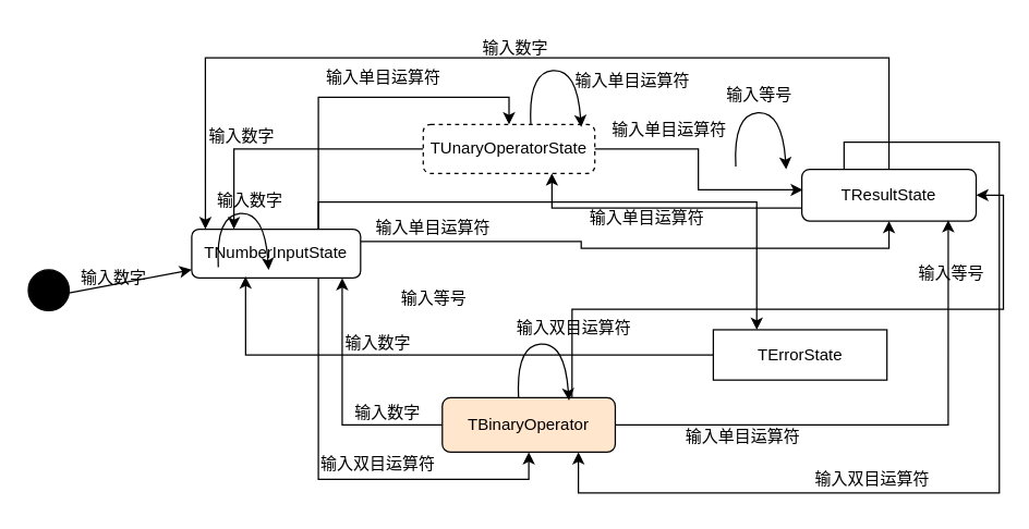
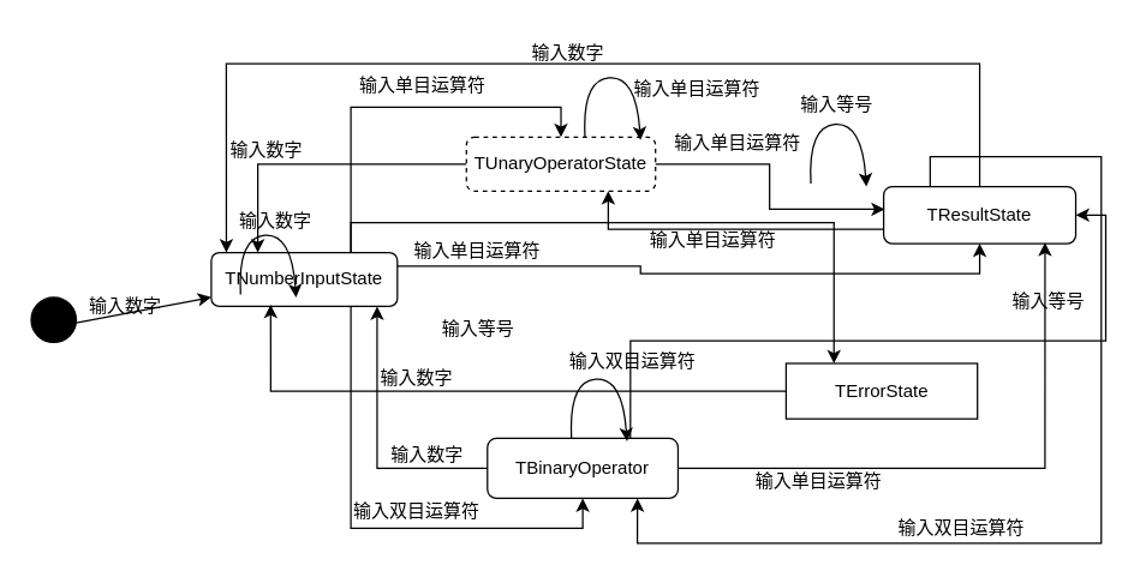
  <mxCell id="0" />
  <mxCell id="1" parent="0" />
  <mxCell id="2" value="" style="group" vertex="1" connectable="0" parent="1"><mxGeometry x="20" y="20" width="713" height="347" as="geometry" /></mxCell>
  <mxCell id="3" value="TErrorState" style="whiteSpace=wrap;html=1;movable=1;resizable=1;rotatable=1;deletable=1;editable=1;locked=0;connectable=1;rounded=0;" vertex="1" parent="2"><mxGeometry x="503" y="222" width="127.5" height="37" as="geometry" /></mxCell>
  <mxCell id="4" style="edgeStyle=orthogonalEdgeStyle;rounded=0;orthogonalLoop=1;jettySize=auto;html=1;exitX=0.75;exitY=0;exitDx=0;exitDy=0;entryX=0.25;entryY=0;entryDx=0;entryDy=0;movable=1;resizable=1;rotatable=1;deletable=1;editable=1;locked=0;connectable=1;" edge="1" parent="2" source="5" target="3"><mxGeometry relative="1" as="geometry" /></mxCell>
  <mxCell id="5" value="TNumberInputState" style="rounded=1;whiteSpace=wrap;html=1;movable=1;resizable=1;rotatable=1;deletable=1;editable=1;locked=0;connectable=1;" vertex="1" parent="2"><mxGeometry x="120" y="148" width="124" height="36" as="geometry" /></mxCell>
  <mxCell id="6" style="edgeStyle=orthogonalEdgeStyle;rounded=0;orthogonalLoop=1;jettySize=auto;html=1;exitX=0;exitY=0.5;exitDx=0;exitDy=0;entryX=0.319;entryY=0.968;entryDx=0;entryDy=0;entryPerimeter=0;movable=1;resizable=1;rotatable=1;deletable=1;editable=1;locked=0;connectable=1;" edge="1" parent="2" source="3" target="5"><mxGeometry relative="1" as="geometry" /></mxCell>
  <mxCell id="7" value="" style="ellipse;fillColor=strokeColor;html=1;movable=1;resizable=1;rotatable=1;deletable=1;editable=1;locked=0;connectable=1;" vertex="1" parent="2"><mxGeometry y="178" width="30" height="30" as="geometry" /></mxCell>
  <mxCell id="8" style="edgeStyle=orthogonalEdgeStyle;rounded=0;orthogonalLoop=1;jettySize=auto;html=1;exitX=0;exitY=0.5;exitDx=0;exitDy=0;entryX=0.25;entryY=0;entryDx=0;entryDy=0;movable=1;resizable=1;rotatable=1;deletable=1;editable=1;locked=0;connectable=1;" edge="1" parent="2" source="9" target="5"><mxGeometry relative="1" as="geometry" /></mxCell>
  <mxCell id="9" value="TUnaryOperatorState" style="rounded=1;whiteSpace=wrap;html=1;movable=1;resizable=1;rotatable=1;deletable=1;editable=1;locked=0;connectable=1;dashed=1;" vertex="1" parent="2"><mxGeometry x="290" y="71" width="126" height="36" as="geometry" /></mxCell>
  <mxCell id="10" style="edgeStyle=orthogonalEdgeStyle;rounded=0;orthogonalLoop=1;jettySize=auto;html=1;exitX=0.75;exitY=0;exitDx=0;exitDy=0;entryX=0.5;entryY=0;entryDx=0;entryDy=0;movable=1;resizable=1;rotatable=1;deletable=1;editable=1;locked=0;connectable=1;" edge="1" parent="2" source="5" target="9"><mxGeometry relative="1" as="geometry" /></mxCell>
  <mxCell id="11" style="edgeStyle=orthogonalEdgeStyle;rounded=0;orthogonalLoop=1;jettySize=auto;html=1;exitX=0;exitY=0.5;exitDx=0;exitDy=0;entryX=0.891;entryY=1;entryDx=0;entryDy=0;entryPerimeter=0;movable=1;resizable=1;rotatable=1;deletable=1;editable=1;locked=0;connectable=1;" edge="1" parent="2" source="12" target="5"><mxGeometry relative="1" as="geometry" /></mxCell>
- <mxCell id="12" value="TBinaryOperator" style="rounded=1;whiteSpace=wrap;html=1;movable=1;resizable=1;rotatable=1;deletable=1;editable=1;locked=0;connectable=1;fillColor=#ffe6cc;" vertex="1" parent="2"><mxGeometry x="304" y="272" width="127" height="40" as="geometry" /></mxCell>
+ <mxCell id="12" value="TBinaryOperator" style="rounded=1;whiteSpace=wrap;html=1;movable=1;resizable=1;rotatable=1;deletable=1;editable=1;locked=0;connectable=1;" vertex="1" parent="2"><mxGeometry x="304" y="272" width="127" height="40" as="geometry" /></mxCell>
  <mxCell id="13" style="edgeStyle=orthogonalEdgeStyle;rounded=0;orthogonalLoop=1;jettySize=auto;html=1;exitX=0.75;exitY=1;exitDx=0;exitDy=0;entryX=0.5;entryY=1;entryDx=0;entryDy=0;movable=1;resizable=1;rotatable=1;deletable=1;editable=1;locked=0;connectable=1;" edge="1" parent="2" source="5" target="12"><mxGeometry relative="1" as="geometry" /></mxCell>
  <mxCell id="14" style="edgeStyle=orthogonalEdgeStyle;rounded=0;orthogonalLoop=1;jettySize=auto;html=1;exitX=0.5;exitY=0;exitDx=0;exitDy=0;entryX=0.081;entryY=0;entryDx=0;entryDy=0;entryPerimeter=0;movable=1;resizable=1;rotatable=1;deletable=1;editable=1;locked=0;connectable=1;" edge="1" parent="2" source="17" target="5"><mxGeometry relative="1" as="geometry"><mxPoint x="105" y="-61" as="targetPoint" /><Array as="points"><mxPoint x="567" y="22" /><mxPoint x="105" y="22" /></Array></mxGeometry></mxCell>
  <mxCell id="15" style="edgeStyle=orthogonalEdgeStyle;rounded=0;orthogonalLoop=1;jettySize=auto;html=1;exitX=0;exitY=0.75;exitDx=0;exitDy=0;entryX=0.75;entryY=1;entryDx=0;entryDy=0;movable=1;resizable=1;rotatable=1;deletable=1;editable=1;locked=0;connectable=1;" edge="1" parent="2" source="17" target="9"><mxGeometry relative="1" as="geometry" /></mxCell>
  <mxCell id="16" style="edgeStyle=orthogonalEdgeStyle;rounded=0;orthogonalLoop=1;jettySize=auto;html=1;exitX=0.75;exitY=0;exitDx=0;exitDy=0;entryX=0.787;entryY=1;entryDx=0;entryDy=0;entryPerimeter=0;movable=1;resizable=1;rotatable=1;deletable=1;editable=1;locked=0;connectable=1;" edge="1" parent="2" source="17" target="12"><mxGeometry relative="1" as="geometry"><mxPoint x="728" y="355" as="targetPoint" /><Array as="points"><mxPoint x="599" y="84" /><mxPoint x="713" y="84" /><mxPoint x="713" y="342" /><mxPoint x="404" y="342" /></Array></mxGeometry></mxCell>
  <mxCell id="17" value="TResultState" style="rounded=1;whiteSpace=wrap;html=1;movable=1;resizable=1;rotatable=1;deletable=1;editable=1;locked=0;connectable=1;" vertex="1" parent="2"><mxGeometry x="568" y="104" width="128" height="38" as="geometry" /></mxCell>
  <mxCell id="18" style="edgeStyle=orthogonalEdgeStyle;rounded=0;orthogonalLoop=1;jettySize=auto;html=1;exitX=1;exitY=0.25;exitDx=0;exitDy=0;movable=1;resizable=1;rotatable=1;deletable=1;editable=1;locked=0;connectable=1;" edge="1" parent="2" source="5" target="17"><mxGeometry relative="1" as="geometry" /></mxCell>
  <mxCell id="19" style="edgeStyle=orthogonalEdgeStyle;rounded=0;orthogonalLoop=1;jettySize=auto;html=1;exitX=1;exitY=0.5;exitDx=0;exitDy=0;entryX=0.006;entryY=0.398;entryDx=0;entryDy=0;entryPerimeter=0;movable=1;resizable=1;rotatable=1;deletable=1;editable=1;locked=0;connectable=1;" edge="1" parent="2" source="9" target="17"><mxGeometry relative="1" as="geometry" /></mxCell>
  <mxCell id="20" style="edgeStyle=orthogonalEdgeStyle;rounded=0;orthogonalLoop=1;jettySize=auto;html=1;exitX=1;exitY=0.5;exitDx=0;exitDy=0;entryX=0.84;entryY=0.985;entryDx=0;entryDy=0;entryPerimeter=0;movable=1;resizable=1;rotatable=1;deletable=1;editable=1;locked=0;connectable=1;" edge="1" parent="2" source="12" target="17"><mxGeometry relative="1" as="geometry" /></mxCell>
  <mxCell id="21" style="edgeStyle=orthogonalEdgeStyle;rounded=0;orthogonalLoop=1;jettySize=auto;html=1;exitX=0.75;exitY=0;exitDx=0;exitDy=0;entryX=1;entryY=0.5;entryDx=0;entryDy=0;movable=1;resizable=1;rotatable=1;deletable=1;editable=1;locked=0;connectable=1;" edge="1" parent="2" source="12" target="17"><mxGeometry relative="1" as="geometry" /></mxCell>
  <mxCell id="22" value="" style="endArrow=classic;html=1;rounded=0;movable=1;resizable=1;rotatable=1;deletable=1;editable=1;locked=0;connectable=1;" edge="1" parent="2" target="5"><mxGeometry width="50" height="50" relative="1" as="geometry"><mxPoint x="30" y="195" as="sourcePoint" /><mxPoint x="80" y="145" as="targetPoint" /></mxGeometry></mxCell>
  <mxCell id="23" value="输入数字" style="text;html=1;strokeColor=none;fillColor=none;align=center;verticalAlign=middle;whiteSpace=wrap;rounded=0;movable=1;resizable=1;rotatable=1;deletable=1;editable=1;locked=0;connectable=1;" vertex="1" parent="2"><mxGeometry x="33" y="169" width="60" height="30" as="geometry" /></mxCell>
  <mxCell id="24" value="输入单目运算符" style="text;html=1;strokeColor=none;fillColor=none;align=center;verticalAlign=middle;whiteSpace=wrap;rounded=0;movable=1;resizable=1;rotatable=1;deletable=1;editable=1;locked=0;connectable=1;" vertex="1" parent="2"><mxGeometry x="214" y="22" width="94" height="30" as="geometry" /></mxCell>
  <mxCell id="25" value="输入单目运算符" style="text;html=1;strokeColor=none;fillColor=none;align=center;verticalAlign=middle;whiteSpace=wrap;rounded=0;movable=1;resizable=1;rotatable=1;deletable=1;editable=1;locked=0;connectable=1;" vertex="1" parent="2"><mxGeometry x="250" y="132" width="95" height="30" as="geometry" /></mxCell>
  <mxCell id="26" value="输入等号" style="text;html=1;strokeColor=none;fillColor=none;align=center;verticalAlign=middle;whiteSpace=wrap;rounded=0;movable=1;resizable=1;rotatable=1;deletable=1;editable=1;locked=0;connectable=1;" vertex="1" parent="2"><mxGeometry x="267.5" y="184" width="60" height="30" as="geometry" /></mxCell>
  <mxCell id="27" value="输入双目运算符" style="text;html=1;strokeColor=none;fillColor=none;align=center;verticalAlign=middle;whiteSpace=wrap;rounded=0;movable=1;resizable=1;rotatable=1;deletable=1;editable=1;locked=0;connectable=1;" vertex="1" parent="2"><mxGeometry x="206" y="306" width="102" height="30" as="geometry" /></mxCell>
  <mxCell id="28" value="输入单目运算符" style="text;html=1;strokeColor=none;fillColor=none;align=center;verticalAlign=middle;whiteSpace=wrap;rounded=0;movable=1;resizable=1;rotatable=1;deletable=1;editable=1;locked=0;connectable=1;" vertex="1" parent="2"><mxGeometry x="424" y="60" width="94" height="30" as="geometry" /></mxCell>
  <mxCell id="29" value="输入双目运算符" style="text;html=1;strokeColor=none;fillColor=none;align=center;verticalAlign=middle;whiteSpace=wrap;rounded=0;movable=1;resizable=1;rotatable=1;deletable=1;editable=1;locked=0;connectable=1;" vertex="1" parent="2"><mxGeometry x="355" y="210" width="92" height="21" as="geometry" /></mxCell>
  <mxCell id="30" value="&lt;span style=&quot;color: rgb(0, 0, 0); font-family: Helvetica; font-size: 12px; font-style: normal; font-variant-ligatures: normal; font-variant-caps: normal; font-weight: 400; letter-spacing: normal; orphans: 2; text-align: center; text-indent: 0px; text-transform: none; widows: 2; word-spacing: 0px; -webkit-text-stroke-width: 0px; background-color: rgb(251, 251, 251); text-decoration-thickness: initial; text-decoration-style: initial; text-decoration-color: initial; float: none; display: inline !important;&quot;&gt;输入单目运算符&lt;/span&gt;" style="text;whiteSpace=wrap;html=1;movable=1;resizable=1;rotatable=1;deletable=1;editable=1;locked=0;connectable=1;" vertex="1" parent="2"><mxGeometry x="481.001" y="286.999" width="112" height="36" as="geometry" /></mxCell>
  <mxCell id="31" value="输入等号" style="text;html=1;strokeColor=none;fillColor=none;align=center;verticalAlign=middle;whiteSpace=wrap;rounded=0;movable=1;resizable=1;rotatable=1;deletable=1;editable=1;locked=0;connectable=1;" vertex="1" parent="2"><mxGeometry x="648" y="166" width="60" height="30" as="geometry" /></mxCell>
  <mxCell id="32" value="输入数字" style="text;html=1;strokeColor=none;fillColor=none;align=center;verticalAlign=middle;whiteSpace=wrap;rounded=0;movable=1;resizable=1;rotatable=1;deletable=1;editable=1;locked=0;connectable=1;" vertex="1" parent="2"><mxGeometry x="234" y="268" width="60" height="30" as="geometry" /></mxCell>
  <mxCell id="33" value="输入数字" style="text;html=1;strokeColor=none;fillColor=none;align=center;verticalAlign=middle;whiteSpace=wrap;rounded=0;movable=1;resizable=1;rotatable=1;deletable=1;editable=1;locked=0;connectable=1;" vertex="1" parent="2"><mxGeometry x="127" y="65" width="60" height="30" as="geometry" /></mxCell>
  <mxCell id="34" value="输入数字" style="text;html=1;strokeColor=none;fillColor=none;align=center;verticalAlign=middle;whiteSpace=wrap;rounded=0;movable=1;resizable=1;rotatable=1;deletable=1;editable=1;locked=0;connectable=1;" vertex="1" parent="2"><mxGeometry x="327.5" width="60" height="30" as="geometry" /></mxCell>
  <mxCell id="35" value="输入单目运算符" style="text;html=1;strokeColor=none;fillColor=none;align=center;verticalAlign=middle;whiteSpace=wrap;rounded=0;movable=1;resizable=1;rotatable=1;deletable=1;editable=1;locked=0;connectable=1;" vertex="1" parent="2"><mxGeometry x="409" y="125" width="91" height="30" as="geometry" /></mxCell>
  <mxCell id="36" value="输入双目运算符" style="text;html=1;strokeColor=none;fillColor=none;align=center;verticalAlign=middle;whiteSpace=wrap;rounded=0;movable=1;resizable=1;rotatable=1;deletable=1;editable=1;locked=0;connectable=1;" vertex="1" parent="2"><mxGeometry x="576" y="317" width="88" height="30" as="geometry" /></mxCell>
  <mxCell id="37" value="输入数字" style="text;html=1;strokeColor=none;fillColor=none;align=center;verticalAlign=middle;whiteSpace=wrap;rounded=0;movable=1;resizable=1;rotatable=1;deletable=1;editable=1;locked=0;connectable=1;" vertex="1" parent="2"><mxGeometry x="227" y="217" width="60" height="30" as="geometry" /></mxCell>
  <mxCell id="38" value="" style="curved=1;endArrow=classic;html=1;rounded=0;movable=1;resizable=1;rotatable=1;deletable=1;editable=1;locked=0;connectable=1;" edge="1" parent="2"><mxGeometry width="50" height="50" relative="1" as="geometry"><mxPoint x="369" y="71" as="sourcePoint" /><mxPoint x="406" y="73" as="targetPoint" /><Array as="points"><mxPoint x="367" y="33" /><mxPoint x="403" y="30" /></Array></mxGeometry></mxCell>
  <mxCell id="39" value="输入单目运算符" style="text;html=1;strokeColor=none;fillColor=none;align=center;verticalAlign=middle;whiteSpace=wrap;rounded=0;movable=1;resizable=1;rotatable=1;deletable=1;editable=1;locked=0;connectable=1;" vertex="1" parent="2"><mxGeometry x="397" y="24" width="94" height="30" as="geometry" /></mxCell>
  <mxCell id="40" value="" style="curved=1;endArrow=classic;html=1;rounded=0;movable=1;resizable=1;rotatable=1;deletable=1;editable=1;locked=0;connectable=1;" edge="1" parent="2"><mxGeometry width="50" height="50" relative="1" as="geometry"><mxPoint x="139.5" y="176" as="sourcePoint" /><mxPoint x="176.5" y="178" as="targetPoint" /><Array as="points"><mxPoint x="137.5" y="138" /><mxPoint x="173.5" y="135" /></Array></mxGeometry></mxCell>
  <mxCell id="41" value="输入数字" style="text;html=1;strokeColor=none;fillColor=none;align=center;verticalAlign=middle;whiteSpace=wrap;rounded=0;movable=1;resizable=1;rotatable=1;deletable=1;editable=1;locked=0;connectable=1;" vertex="1" parent="2"><mxGeometry x="133" y="112" width="60" height="30" as="geometry" /></mxCell>
  <mxCell id="42" value="" style="curved=1;endArrow=classic;html=1;rounded=0;movable=1;resizable=1;rotatable=1;deletable=1;editable=1;locked=0;connectable=1;" edge="1" parent="2"><mxGeometry width="50" height="50" relative="1" as="geometry"><mxPoint x="360" y="272" as="sourcePoint" /><mxPoint x="397" y="274" as="targetPoint" /><Array as="points"><mxPoint x="358" y="234" /><mxPoint x="394" y="231" /></Array></mxGeometry></mxCell>
  <mxCell id="43" value="" style="curved=1;endArrow=classic;html=1;rounded=0;movable=1;resizable=1;rotatable=1;deletable=1;editable=1;locked=0;connectable=1;" edge="1" parent="2"><mxGeometry width="50" height="50" relative="1" as="geometry"><mxPoint x="519.5" y="102" as="sourcePoint" /><mxPoint x="556.5" y="104" as="targetPoint" /><Array as="points"><mxPoint x="517.5" y="64" /><mxPoint x="553.5" y="61" /></Array></mxGeometry></mxCell>
  <mxCell id="44" value="输入等号" style="text;html=1;strokeColor=none;fillColor=none;align=center;verticalAlign=middle;whiteSpace=wrap;rounded=0;movable=1;resizable=1;rotatable=1;deletable=1;editable=1;locked=0;connectable=1;" vertex="1" parent="2"><mxGeometry x="507" y="35" width="60" height="30" as="geometry" /></mxCell>
